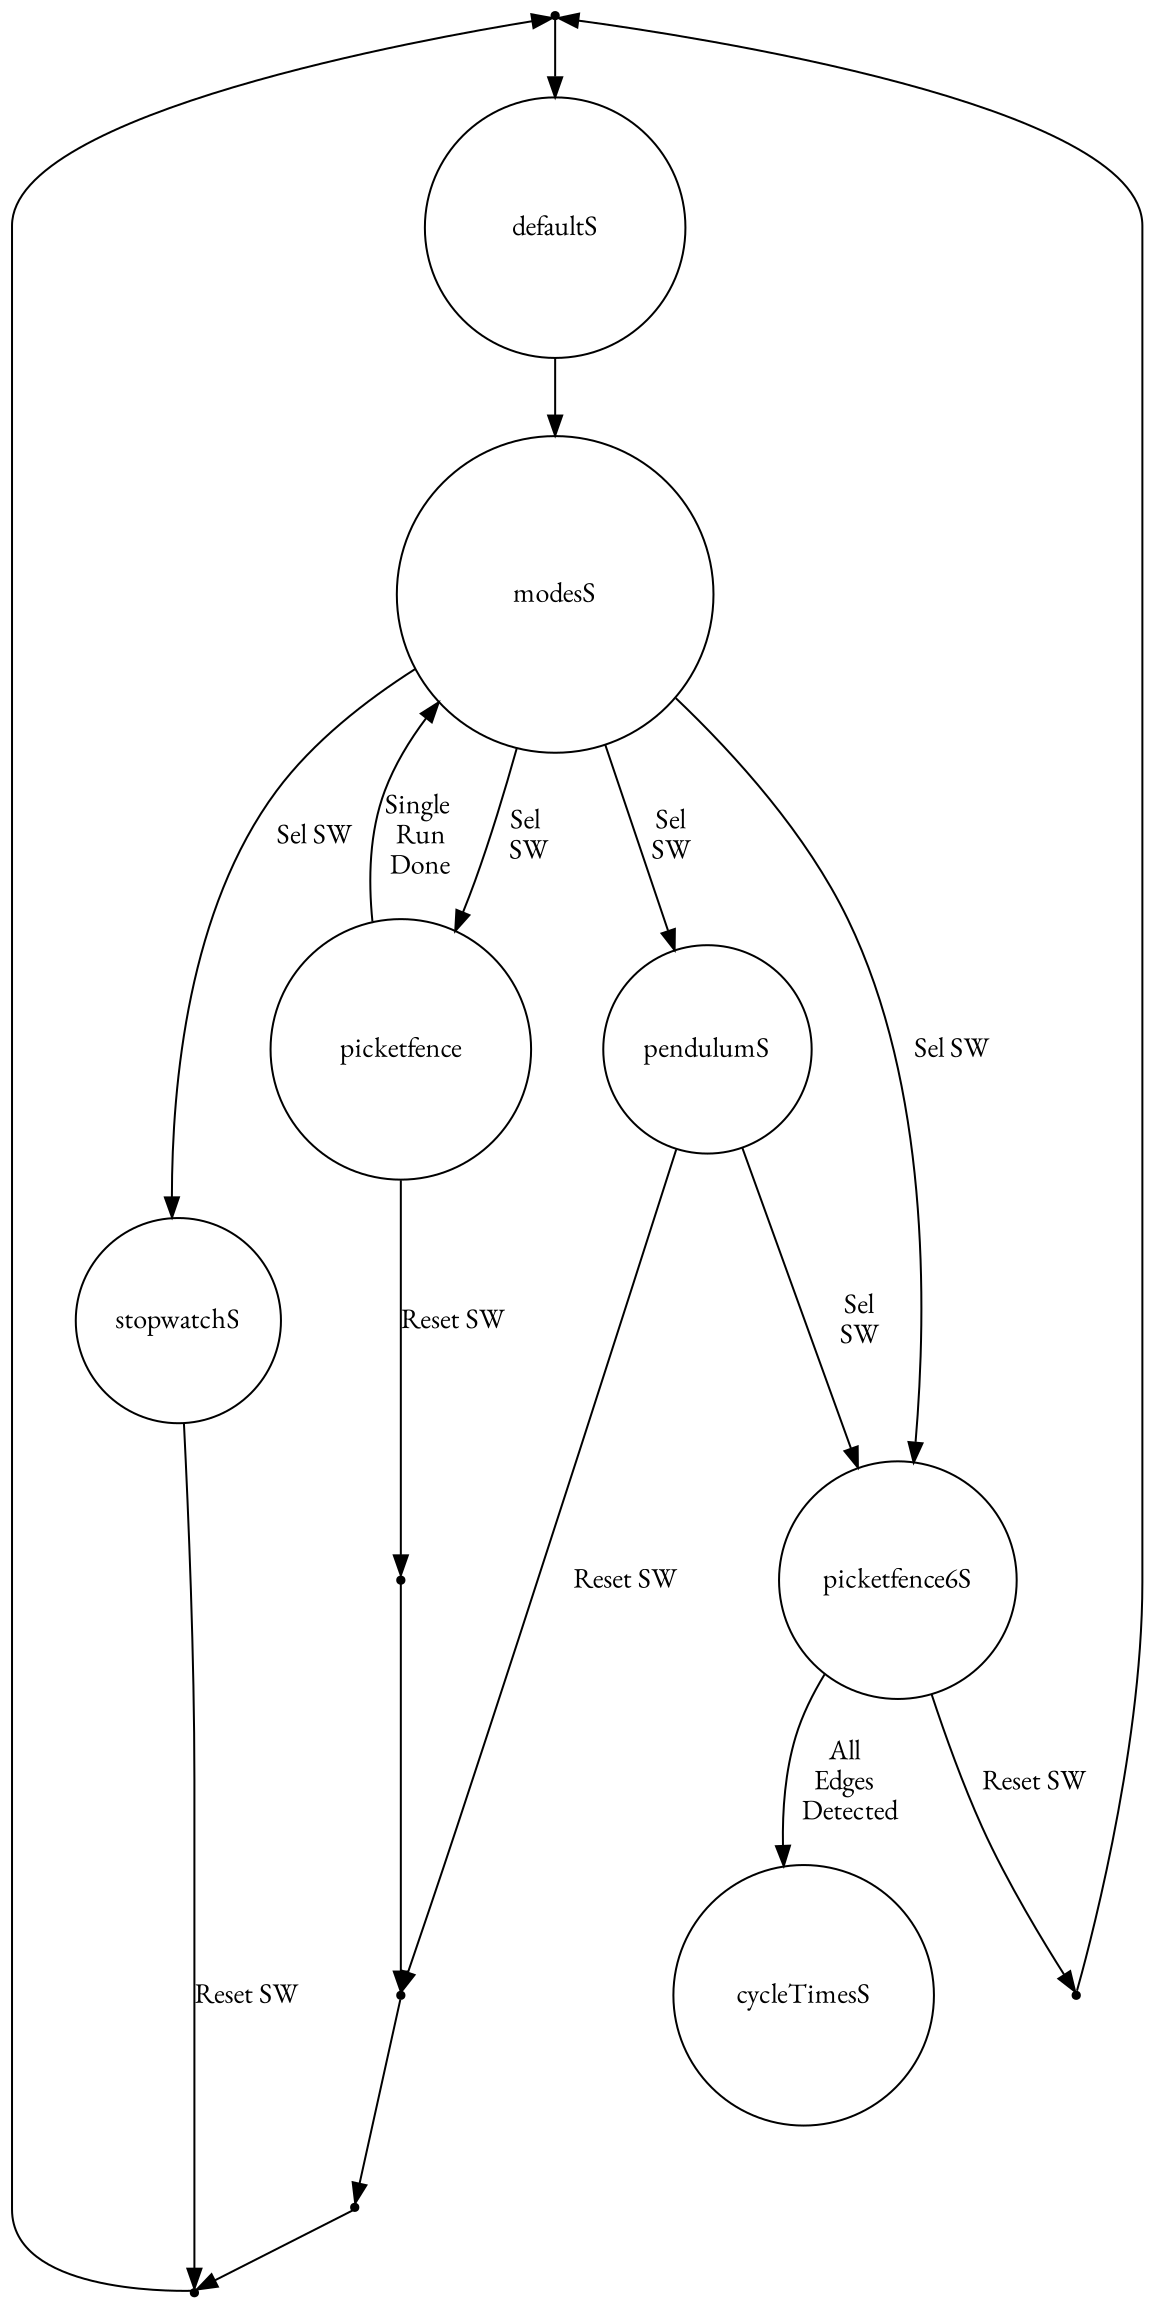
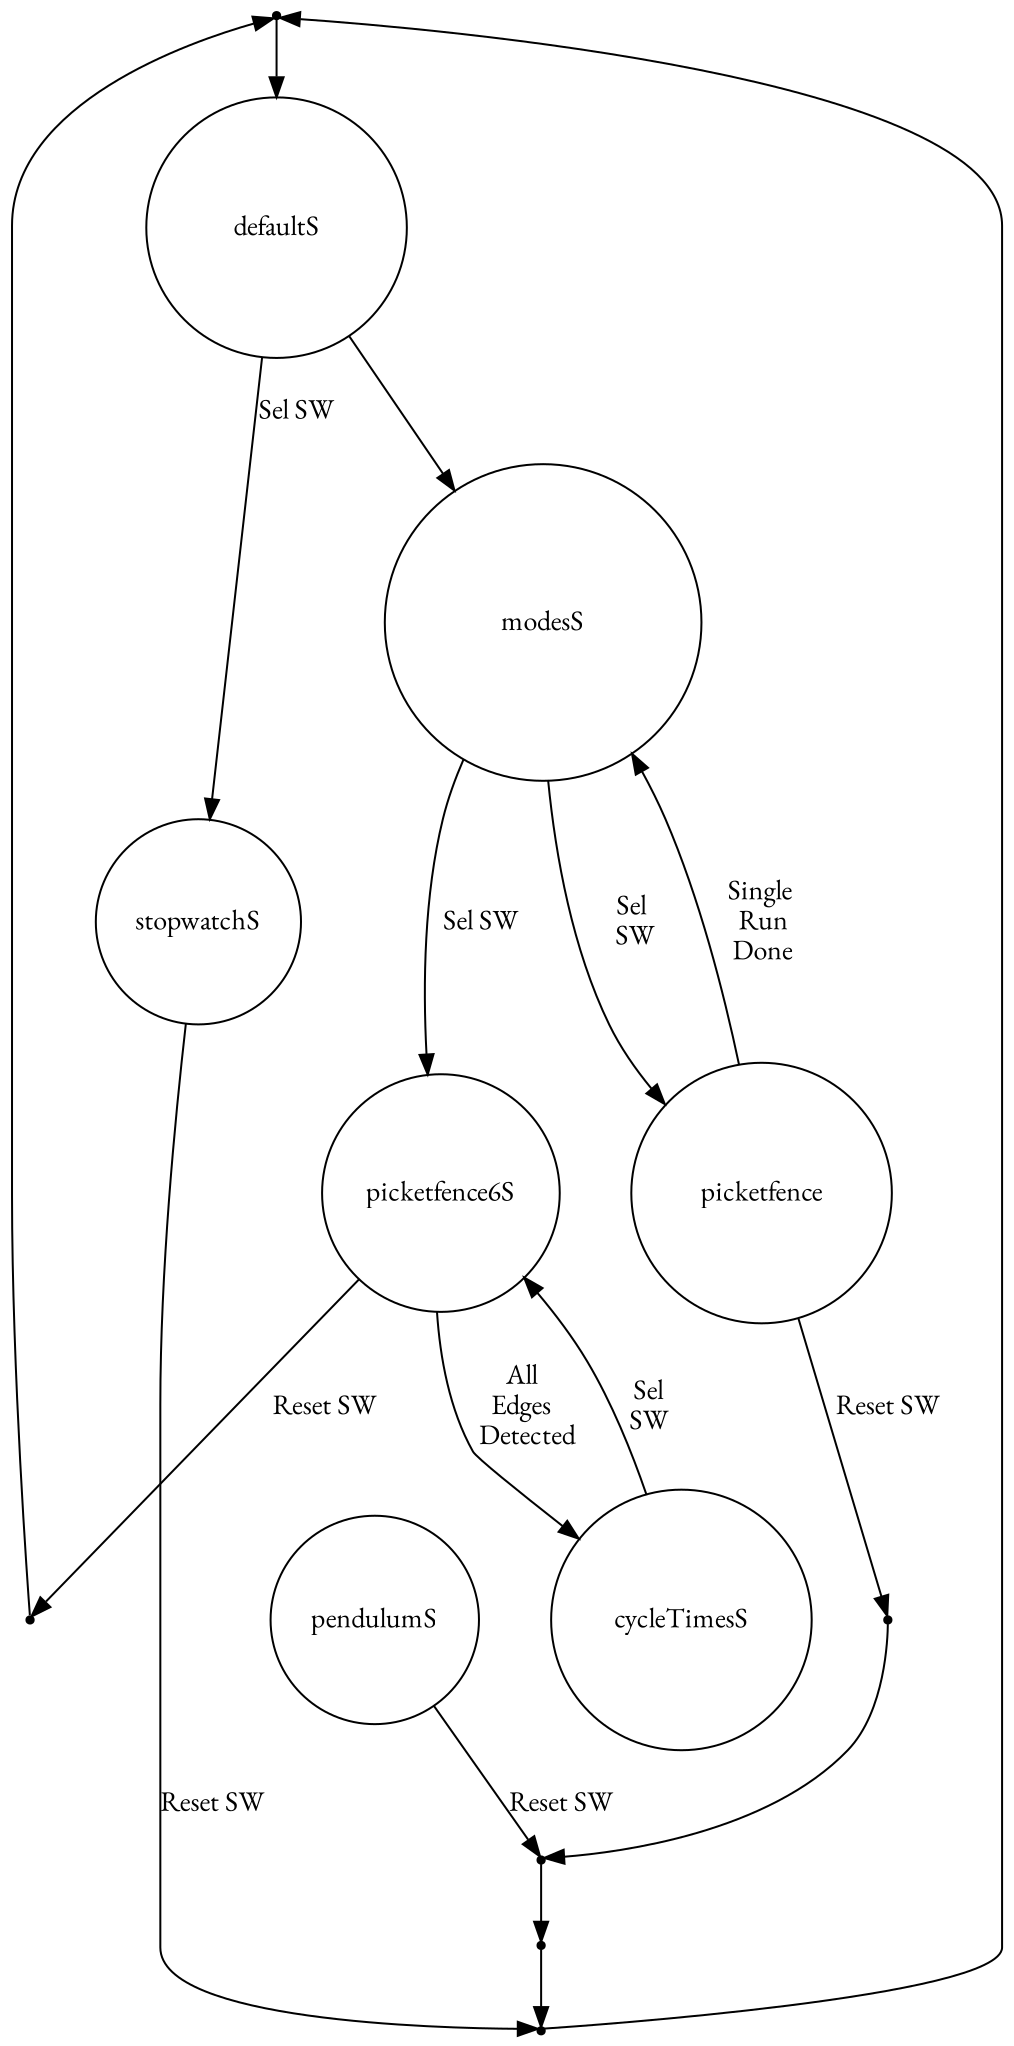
  digraph {
    fontname="EB Garamond"
    nodesep=0.5
    ranksep=0.525
    splines=true
    node [fontname="EB Garamond" shape=circle]
    edge [fontname="EB Garamond"]
    end1 [shape=point]
    defaultS [height=1.8]
    modesS [height=2.2]
    end2 [shape=point]
    end3 [shape=point]
    end4 [shape=point]
    end5 [shape=point]
    end6 [shape=point]
    stopwatchS
    pendulumS
    n11 [height=1.8 label=picketfence]
    n12 [label=picketfence6S]
    cycleTimesS [height=1.8]
    end1 -> defaultS
    defaultS -> modesS
-   modesS -> stopwatchS [label="Sel SW"]
-   modesS -> pendulumS [label=<Sel<br />SW>]
+   defaultS -> stopwatchS [label="Sel SW"]
    modesS -> n11 [label=<Sel<br /> SW>]
    modesS -> n12 [label="Sel SW"]
    end2 -> end1
    end3 -> end2
    end4 -> end3
    end5 -> end4
    end6 -> end1
    stopwatchS -> end2 [label=<Reset SW>]
    pendulumS -> end4 [label=<Reset SW>]
    n11 -> modesS [label=<Single <br />Run<br />Done>]
    n11 -> end5 [label=<Reset SW>]
    n12 -> end6 [label=<Reset SW>]
    n12 -> cycleTimesS [label=<All <br />Edges <br /> Detected>]
-   pendulumS -> n12 [label=<Sel<br />SW>]
+   cycleTimesS -> n12 [label=<Sel<br />SW>]
  }
